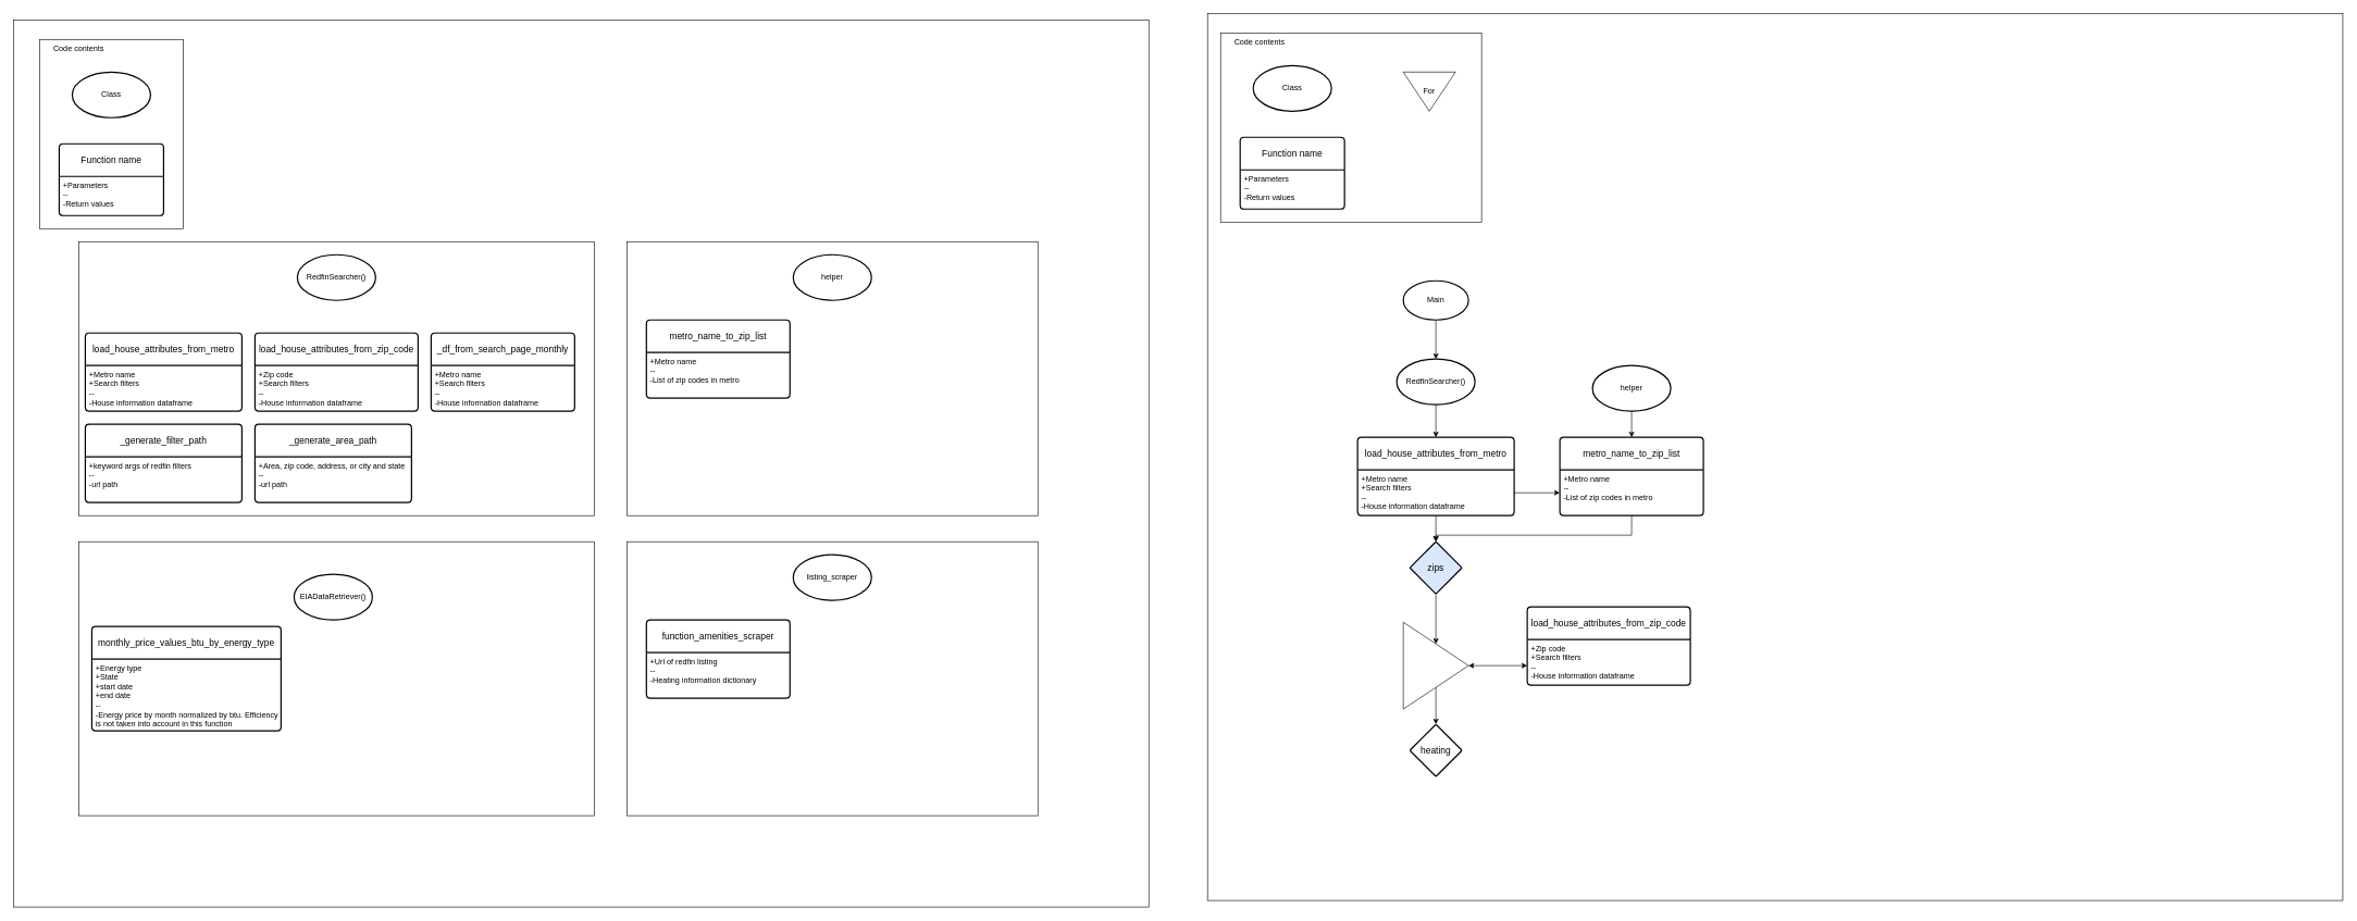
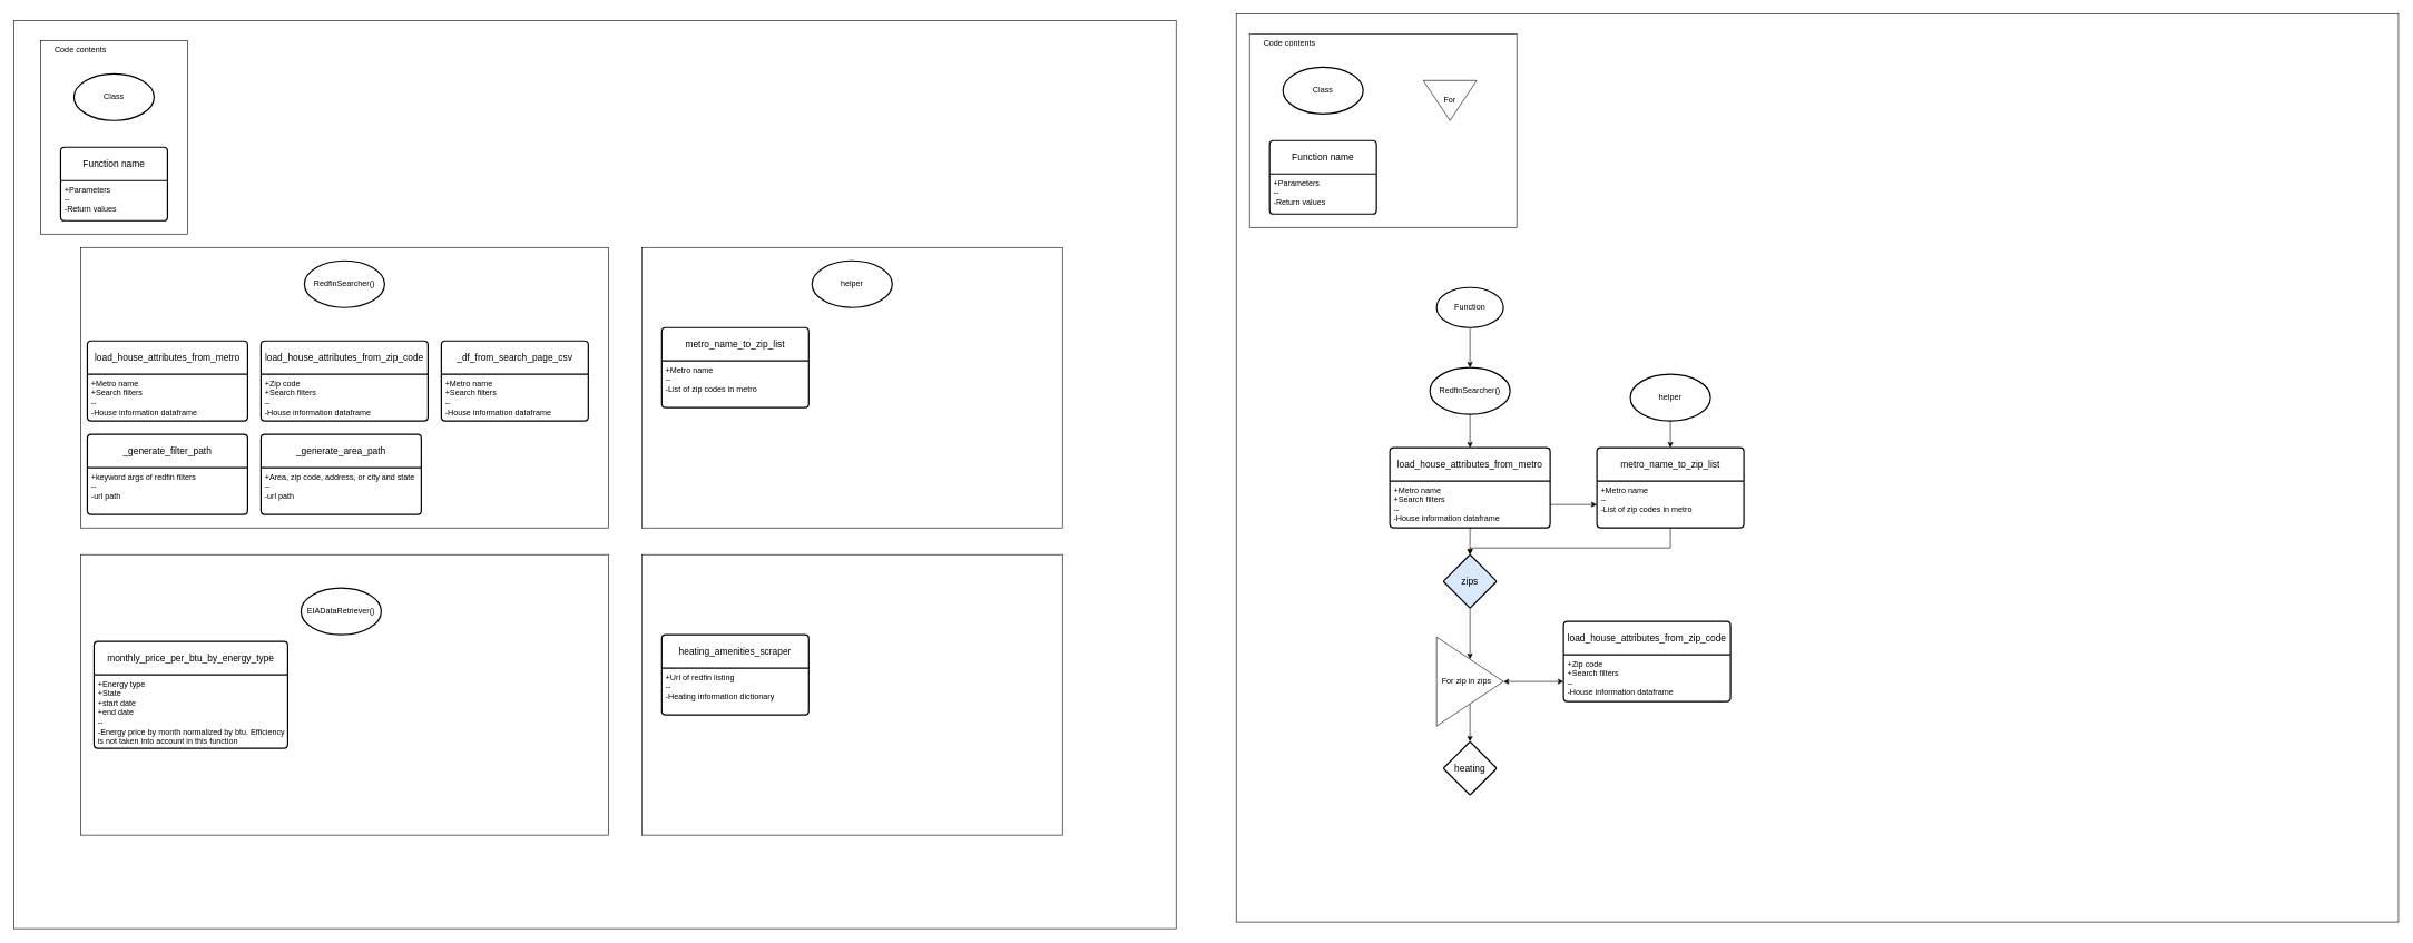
  <mxCell id="0" />
  <mxCell id="1" parent="0" />
  <mxCell id="2" value="" style="whiteSpace=wrap;html=1;glass=0;perimeterSpacing=1;fillColor=none;container=0;" vertex="1" parent="1"><mxGeometry x="1850" y="20" width="1740" height="1360" as="geometry" /></mxCell>
  <mxCell id="3" value="" style="whiteSpace=wrap;html=1;glass=0;perimeterSpacing=1;fillColor=none;container=0;" vertex="1" parent="1"><mxGeometry x="20" y="30" width="1740" height="1360" as="geometry" /></mxCell>
  <mxCell id="4" value="" style="whiteSpace=wrap;html=1;fillColor=none;" vertex="1" parent="1"><mxGeometry x="60" y="60" width="220" height="290" as="geometry" /></mxCell>
  <mxCell id="5" value="" style="whiteSpace=wrap;html=1;fillColor=none;" vertex="1" parent="1"><mxGeometry x="120" y="370" width="790" height="420" as="geometry" /></mxCell>
  <mxCell id="6" value="Code contents" style="text;strokeColor=none;align=center;fillColor=none;html=1;verticalAlign=middle;whiteSpace=wrap;rounded=0;" vertex="1" parent="1"><mxGeometry x="80" y="60" width="80" height="30" as="geometry" /></mxCell>
  <mxCell id="7" value="Function name" style="swimlane;childLayout=stackLayout;horizontal=1;startSize=50;horizontalStack=0;rounded=1;fontSize=14;fontStyle=0;strokeWidth=2;resizeParent=0;resizeLast=1;shadow=0;dashed=0;align=center;arcSize=4;whiteSpace=wrap;html=1;" vertex="1" parent="1"><mxGeometry x="90" y="220" width="160" height="110" as="geometry" /></mxCell>
  <mxCell id="8" value="+Parameters&lt;br&gt;--&lt;br&gt;-Return values" style="align=left;strokeColor=none;fillColor=none;spacingLeft=4;fontSize=12;verticalAlign=top;resizable=0;rotatable=0;part=1;html=1;" vertex="1" parent="7"><mxGeometry y="50" width="160" height="60" as="geometry" /></mxCell>
  <mxCell id="9" value="RedfinSearcher()" style="strokeWidth=2;html=1;shape=mxgraph.flowchart.start_1;whiteSpace=wrap;" vertex="1" parent="1"><mxGeometry x="455" y="390" width="120" height="70" as="geometry" /></mxCell>
  <mxCell id="10" value="load_house_attributes_from_metro" style="swimlane;childLayout=stackLayout;horizontal=1;startSize=50;horizontalStack=0;rounded=1;fontSize=14;fontStyle=0;strokeWidth=2;resizeParent=0;resizeLast=1;shadow=0;dashed=0;align=center;arcSize=4;whiteSpace=wrap;html=1;" vertex="1" parent="1"><mxGeometry x="130" y="510" width="240" height="120" as="geometry" /></mxCell>
  <mxCell id="11" value="+Metro name&lt;br&gt;+Search filters&lt;br&gt;--&lt;br&gt;-House information dataframe" style="align=left;strokeColor=none;fillColor=none;spacingLeft=4;fontSize=12;verticalAlign=top;resizable=0;rotatable=0;part=1;html=1;" vertex="1" parent="10"><mxGeometry y="50" width="240" height="70" as="geometry" /></mxCell>
  <mxCell id="12" value="Class" style="strokeWidth=2;html=1;shape=mxgraph.flowchart.start_1;whiteSpace=wrap;" vertex="1" parent="1"><mxGeometry x="110" width="120" height="70" as="geometry" y="110" /></mxCell>
  <mxCell id="13" value="load_house_attributes_from_zip_code" style="swimlane;childLayout=stackLayout;horizontal=1;startSize=50;horizontalStack=0;rounded=1;fontSize=14;fontStyle=0;strokeWidth=2;resizeParent=0;resizeLast=1;shadow=0;dashed=0;align=center;arcSize=4;whiteSpace=wrap;html=1;" vertex="1" parent="1"><mxGeometry x="390" y="510" width="250" height="120" as="geometry" /></mxCell>
  <mxCell id="14" value="+Zip code&lt;br&gt;+Search filters&lt;br&gt;--&lt;br&gt;-House information dataframe" style="align=left;strokeColor=none;fillColor=none;spacingLeft=4;fontSize=12;verticalAlign=top;resizable=0;rotatable=0;part=1;html=1;" vertex="1" parent="13"><mxGeometry y="50" width="250" height="70" as="geometry" /></mxCell>
- <mxCell id="15" value="_df_from_search_page_monthly" style="swimlane;childLayout=stackLayout;horizontal=1;startSize=50;horizontalStack=0;rounded=1;fontSize=14;fontStyle=0;strokeWidth=2;resizeParent=0;resizeLast=1;shadow=0;dashed=0;align=center;arcSize=4;whiteSpace=wrap;html=1;" vertex="1" parent="1"><mxGeometry x="660" y="510" width="220" height="120" as="geometry" /></mxCell>
+ <mxCell id="15" value="_df_from_search_page_csv" style="swimlane;childLayout=stackLayout;horizontal=1;startSize=50;horizontalStack=0;rounded=1;fontSize=14;fontStyle=0;strokeWidth=2;resizeParent=0;resizeLast=1;shadow=0;dashed=0;align=center;arcSize=4;whiteSpace=wrap;html=1;" vertex="1" parent="1"><mxGeometry x="660" y="510" width="220" height="120" as="geometry" /></mxCell>
  <mxCell id="16" value="+Metro name&lt;br&gt;+Search filters&lt;br&gt;--&lt;br&gt;-House information dataframe" style="align=left;strokeColor=none;fillColor=none;spacingLeft=4;fontSize=12;verticalAlign=top;resizable=0;rotatable=0;part=1;html=1;" vertex="1" parent="15"><mxGeometry y="50" width="220" height="70" as="geometry" /></mxCell>
  <mxCell id="17" value="_generate_area_path" style="swimlane;childLayout=stackLayout;horizontal=1;startSize=50;horizontalStack=0;rounded=1;fontSize=14;fontStyle=0;strokeWidth=2;resizeParent=0;resizeLast=1;shadow=0;dashed=0;align=center;arcSize=4;whiteSpace=wrap;html=1;" vertex="1" parent="1"><mxGeometry x="390" y="650" width="240" height="120" as="geometry" /></mxCell>
  <mxCell id="18" value="+Area, zip code, address, or city and state&lt;br&gt;--&lt;br&gt;-url path" style="align=left;strokeColor=none;fillColor=none;spacingLeft=4;fontSize=12;verticalAlign=top;resizable=0;rotatable=0;part=1;html=1;" vertex="1" parent="17"><mxGeometry y="50" width="240" height="70" as="geometry" /></mxCell>
  <mxCell id="19" value="_generate_filter_path" style="swimlane;childLayout=stackLayout;horizontal=1;startSize=50;horizontalStack=0;rounded=1;fontSize=14;fontStyle=0;strokeWidth=2;resizeParent=0;resizeLast=1;shadow=0;dashed=0;align=center;arcSize=4;whiteSpace=wrap;html=1;" vertex="1" parent="1"><mxGeometry x="130" y="650" width="240" height="120" as="geometry" /></mxCell>
  <mxCell id="20" value="+keyword args of redfin filters&lt;br&gt;--&lt;br&gt;-url path" style="align=left;strokeColor=none;fillColor=none;spacingLeft=4;fontSize=12;verticalAlign=top;resizable=0;rotatable=0;part=1;html=1;" vertex="1" parent="19"><mxGeometry y="50" width="240" height="70" as="geometry" /></mxCell>
  <mxCell id="21" value="" style="whiteSpace=wrap;html=1;fillColor=none;" vertex="1" parent="1"><mxGeometry x="960" y="370" width="630" height="420" as="geometry" /></mxCell>
  <mxCell id="22" value="helper" style="strokeWidth=2;html=1;shape=mxgraph.flowchart.start_1;whiteSpace=wrap;" vertex="1" parent="1"><mxGeometry x="1215" y="390" width="120" height="70" as="geometry" /></mxCell>
  <mxCell id="23" value="metro_name_to_zip_list" style="swimlane;childLayout=stackLayout;horizontal=1;startSize=50;horizontalStack=0;rounded=1;fontSize=14;fontStyle=0;strokeWidth=2;resizeParent=0;resizeLast=1;shadow=0;dashed=0;align=center;arcSize=4;whiteSpace=wrap;html=1;" vertex="1" parent="1"><mxGeometry x="990" y="490" width="220" height="120" as="geometry" /></mxCell>
  <mxCell id="24" value="+Metro name&lt;br&gt;--&lt;br&gt;-List of zip codes in metro" style="align=left;strokeColor=none;fillColor=none;spacingLeft=4;fontSize=12;verticalAlign=top;resizable=0;rotatable=0;part=1;html=1;" vertex="1" parent="23"><mxGeometry y="50" width="220" height="70" as="geometry" /></mxCell>
  <mxCell id="25" value="" style="whiteSpace=wrap;html=1;fillColor=none;" vertex="1" parent="1"><mxGeometry x="960" y="830" width="630" height="420" as="geometry" /></mxCell>
- <mxCell id="26" value="listing_scraper" style="strokeWidth=2;html=1;shape=mxgraph.flowchart.start_1;whiteSpace=wrap;" vertex="1" parent="1"><mxGeometry x="1215" y="850" width="120" height="70" as="geometry" /></mxCell>
- <mxCell id="27" value="function_amenities_scraper" style="swimlane;childLayout=stackLayout;horizontal=1;startSize=50;horizontalStack=0;rounded=1;fontSize=14;fontStyle=0;strokeWidth=2;resizeParent=0;resizeLast=1;shadow=0;dashed=0;align=center;arcSize=4;whiteSpace=wrap;html=1;" vertex="1" parent="1"><mxGeometry x="990" y="950" width="220" height="120" as="geometry" /></mxCell>
+ <mxCell id="27" value="heating_amenities_scraper" style="swimlane;childLayout=stackLayout;horizontal=1;startSize=50;horizontalStack=0;rounded=1;fontSize=14;fontStyle=0;strokeWidth=2;resizeParent=0;resizeLast=1;shadow=0;dashed=0;align=center;arcSize=4;whiteSpace=wrap;html=1;" vertex="1" parent="1"><mxGeometry x="990" y="950" width="220" height="120" as="geometry" /></mxCell>
  <mxCell id="28" value="+Url of redfin listing&lt;br&gt;--&lt;br&gt;-Heating information dictionary" style="align=left;strokeColor=none;fillColor=none;spacingLeft=4;fontSize=12;verticalAlign=top;resizable=0;rotatable=0;part=1;html=1;" vertex="1" parent="27"><mxGeometry y="50" width="220" height="70" as="geometry" /></mxCell>
  <mxCell id="29" value="" style="whiteSpace=wrap;html=1;fillColor=none;" vertex="1" parent="1"><mxGeometry x="120" y="830" width="790" height="420" as="geometry" /></mxCell>
  <mxCell id="30" value="EIADataRetriever()" style="strokeWidth=2;html=1;shape=mxgraph.flowchart.start_1;whiteSpace=wrap;" vertex="1" parent="1"><mxGeometry x="450" y="880" width="120" height="70" as="geometry" /></mxCell>
- <mxCell id="31" value="monthly_price_values_btu_by_energy_type" style="swimlane;childLayout=stackLayout;horizontal=1;startSize=50;horizontalStack=0;rounded=1;fontSize=14;fontStyle=0;strokeWidth=2;resizeParent=0;resizeLast=1;shadow=0;dashed=0;align=center;arcSize=4;whiteSpace=wrap;html=1;" vertex="1" parent="1"><mxGeometry x="140" y="960" width="290" height="160" as="geometry" /></mxCell>
+ <mxCell id="31" value="monthly_price_per_btu_by_energy_type" style="swimlane;childLayout=stackLayout;horizontal=1;startSize=50;horizontalStack=0;rounded=1;fontSize=14;fontStyle=0;strokeWidth=2;resizeParent=0;resizeLast=1;shadow=0;dashed=0;align=center;arcSize=4;whiteSpace=wrap;html=1;" vertex="1" parent="1"><mxGeometry x="140" y="960" width="290" height="160" as="geometry" /></mxCell>
  <mxCell id="32" value="+Energy type&lt;br&gt;+State&lt;br&gt;+start date&lt;br&gt;+end date&lt;br&gt;--&lt;br&gt;-Energy price by month normalized by btu. Efficiency&lt;br&gt;is not taken into account in this function" style="align=left;strokeColor=none;fillColor=none;spacingLeft=4;fontSize=12;verticalAlign=top;resizable=0;rotatable=0;part=1;html=1;" vertex="1" parent="31"><mxGeometry y="50" width="290" height="110" as="geometry" /></mxCell>
  <mxCell id="33" value="" style="whiteSpace=wrap;html=1;fillColor=none;" vertex="1" parent="1"><mxGeometry x="1870" y="50" width="400" height="290" as="geometry" /></mxCell>
  <mxCell id="34" value="Code contents" style="text;strokeColor=none;align=center;fillColor=none;html=1;verticalAlign=middle;whiteSpace=wrap;rounded=0;" vertex="1" parent="1"><mxGeometry x="1890" y="50" width="80" height="30" as="geometry" /></mxCell>
  <mxCell id="35" value="Function name" style="swimlane;childLayout=stackLayout;horizontal=1;startSize=50;horizontalStack=0;rounded=1;fontSize=14;fontStyle=0;strokeWidth=2;resizeParent=0;resizeLast=1;shadow=0;dashed=0;align=center;arcSize=4;whiteSpace=wrap;html=1;" vertex="1" parent="1"><mxGeometry x="1900" y="210" width="160" height="110" as="geometry" /></mxCell>
  <mxCell id="36" value="+Parameters&lt;br&gt;--&lt;br&gt;-Return values" style="align=left;strokeColor=none;fillColor=none;spacingLeft=4;fontSize=12;verticalAlign=top;resizable=0;rotatable=0;part=1;html=1;" vertex="1" parent="35"><mxGeometry y="50" width="160" height="60" as="geometry" /></mxCell>
  <mxCell id="37" value="Class" style="strokeWidth=2;html=1;shape=mxgraph.flowchart.start_1;whiteSpace=wrap;" vertex="1" parent="1"><mxGeometry x="1920" y="100" width="120" height="70" as="geometry" /></mxCell>
- <mxCell id="38" value="For" style="triangle;whiteSpace=wrap;html=1;direction=south;" vertex="1" parent="1"><mxGeometry x="2150" y="110" width="80" height="60" as="geometry" /></mxCell>
+ <mxCell id="38" value="For" style="triangle;whiteSpace=wrap;html=1;direction=south;" vertex="1" parent="1"><mxGeometry x="2130" y="120" width="80" height="60" as="geometry" /></mxCell>
  <mxCell id="39" style="edgeStyle=orthogonalEdgeStyle;rounded=0;orthogonalLoop=1;jettySize=auto;html=1;" edge="1" parent="1" source="40" target="42"><mxGeometry relative="1" as="geometry" /></mxCell>
- <mxCell id="40" value="Main" style="strokeWidth=2;html=1;shape=mxgraph.flowchart.start_1;whiteSpace=wrap;" vertex="1" parent="1"><mxGeometry x="2150" y="430" width="100" height="60" as="geometry" /></mxCell>
+ <mxCell id="40" value="Function" style="strokeWidth=2;html=1;shape=mxgraph.flowchart.start_1;whiteSpace=wrap;" vertex="1" parent="1"><mxGeometry x="2150" y="430" width="100" height="60" as="geometry" /></mxCell>
  <mxCell id="41" style="edgeStyle=orthogonalEdgeStyle;rounded=0;orthogonalLoop=1;jettySize=auto;html=1;" edge="1" parent="1" source="42" target="43"><mxGeometry relative="1" as="geometry" /></mxCell>
  <mxCell id="42" value="RedfinSearcher()" style="strokeWidth=2;html=1;shape=mxgraph.flowchart.start_1;whiteSpace=wrap;" vertex="1" parent="1"><mxGeometry x="2140" y="550" width="120" height="70" as="geometry" /></mxCell>
  <mxCell id="43" value="load_house_attributes_from_metro" style="swimlane;childLayout=stackLayout;horizontal=1;startSize=50;horizontalStack=0;rounded=1;fontSize=14;fontStyle=0;strokeWidth=2;resizeParent=0;resizeLast=1;shadow=0;dashed=0;align=center;arcSize=4;whiteSpace=wrap;html=1;" vertex="1" parent="1"><mxGeometry x="2080" y="670" width="240" height="120" as="geometry" /></mxCell>
  <mxCell id="44" value="+Metro name&lt;br&gt;+Search filters&lt;br&gt;--&lt;br&gt;-House information dataframe" style="align=left;strokeColor=none;fillColor=none;spacingLeft=4;fontSize=12;verticalAlign=top;resizable=0;rotatable=0;part=1;html=1;" vertex="1" parent="43"><mxGeometry y="50" width="240" height="70" as="geometry" /></mxCell>
  <mxCell id="45" value="" style="edgeStyle=orthogonalEdgeStyle;rounded=0;orthogonalLoop=1;jettySize=auto;html=1;" edge="1" parent="1" source="46" target="52"><mxGeometry relative="1" as="geometry"><Array as="points"><mxPoint x="2500" y="820" /><mxPoint x="2200" y="820" /></Array></mxGeometry></mxCell>
  <mxCell id="46" value="metro_name_to_zip_list" style="swimlane;childLayout=stackLayout;horizontal=1;startSize=50;horizontalStack=0;rounded=1;fontSize=14;fontStyle=0;strokeWidth=2;resizeParent=0;resizeLast=1;shadow=0;dashed=0;align=center;arcSize=4;whiteSpace=wrap;html=1;" vertex="1" parent="1"><mxGeometry x="2390" y="670" width="220" height="120" as="geometry" /></mxCell>
  <mxCell id="47" value="+Metro name&lt;br&gt;--&lt;br&gt;-List of zip codes in metro" style="align=left;strokeColor=none;fillColor=none;spacingLeft=4;fontSize=12;verticalAlign=top;resizable=0;rotatable=0;part=1;html=1;" vertex="1" parent="46"><mxGeometry y="50" width="220" height="70" as="geometry" /></mxCell>
  <mxCell id="48" style="edgeStyle=orthogonalEdgeStyle;rounded=0;orthogonalLoop=1;jettySize=auto;html=1;" edge="1" parent="1" source="44" target="47"><mxGeometry relative="1" as="geometry" /></mxCell>
  <mxCell id="49" style="edgeStyle=orthogonalEdgeStyle;rounded=0;orthogonalLoop=1;jettySize=auto;html=1;entryX=0.5;entryY=0;entryDx=0;entryDy=0;" edge="1" parent="1" source="50" target="46"><mxGeometry relative="1" as="geometry" /></mxCell>
  <mxCell id="50" value="helper" style="strokeWidth=2;html=1;shape=mxgraph.flowchart.start_1;whiteSpace=wrap;" vertex="1" parent="1"><mxGeometry x="2440" y="560" width="120" height="70" as="geometry" /></mxCell>
  <mxCell id="51" style="edgeStyle=orthogonalEdgeStyle;rounded=0;orthogonalLoop=1;jettySize=auto;html=1;entryX=0.5;entryY=0;entryDx=0;entryDy=0;" edge="1" parent="1" source="52" target="56"><mxGeometry relative="1" as="geometry" /></mxCell>
  <mxCell id="52" value="zips" style="rhombus;whiteSpace=wrap;html=1;fontSize=14;fontStyle=0;startSize=50;rounded=1;strokeWidth=2;shadow=0;dashed=0;arcSize=4;fillColor=#dae8fc;" vertex="1" parent="1"><mxGeometry x="2160" y="830" width="80" height="80" as="geometry" /></mxCell>
  <mxCell id="53" style="edgeStyle=orthogonalEdgeStyle;rounded=0;orthogonalLoop=1;jettySize=auto;html=1;entryX=0.5;entryY=0;entryDx=0;entryDy=0;" edge="1" parent="1" source="44" target="52"><mxGeometry relative="1" as="geometry" /></mxCell>
  <mxCell id="54" style="edgeStyle=orthogonalEdgeStyle;rounded=0;orthogonalLoop=1;jettySize=auto;html=1;entryX=0;entryY=0.75;entryDx=0;entryDy=0;strokeColor=default;startArrow=classic;startFill=1;" edge="1" parent="1" source="56" target="57"><mxGeometry relative="1" as="geometry" /></mxCell>
  <mxCell id="55" style="edgeStyle=orthogonalEdgeStyle;rounded=0;orthogonalLoop=1;jettySize=auto;html=1;" edge="1" parent="1" source="56" target="60"><mxGeometry relative="1" as="geometry" /></mxCell>
  <mxCell id="56" value="" style="triangle;whiteSpace=wrap;html=1;direction=south;rotation=-90;" vertex="1" parent="1"><mxGeometry x="2133.34" y="970" width="133.33" height="100" as="geometry" /></mxCell>
  <mxCell id="57" value="load_house_attributes_from_zip_code" style="swimlane;childLayout=stackLayout;horizontal=1;startSize=50;horizontalStack=0;rounded=1;fontSize=14;fontStyle=0;strokeWidth=2;resizeParent=0;resizeLast=1;shadow=0;dashed=0;align=center;arcSize=4;whiteSpace=wrap;html=1;" vertex="1" parent="1"><mxGeometry x="2340" y="930" width="250" height="120" as="geometry" /></mxCell>
  <mxCell id="58" value="+Zip code&lt;br&gt;+Search filters&lt;br&gt;--&lt;br&gt;-House information dataframe" style="align=left;strokeColor=none;fillColor=none;spacingLeft=4;fontSize=12;verticalAlign=top;resizable=0;rotatable=0;part=1;html=1;" vertex="1" parent="57"><mxGeometry y="50" width="250" height="70" as="geometry" /></mxCell>
+ <mxCell id="59" value="For zip in zips" style="text;strokeColor=none;align=center;fillColor=none;html=1;verticalAlign=middle;whiteSpace=wrap;rounded=0;" vertex="1" parent="1"><mxGeometry x="2150" y="1005" width="90" height="30" as="geometry" /></mxCell>
  <mxCell id="60" value="heating" style="rhombus;whiteSpace=wrap;html=1;fontSize=14;fontStyle=0;startSize=50;rounded=1;strokeWidth=2;shadow=0;dashed=0;arcSize=4;" vertex="1" parent="1"><mxGeometry x="2160" y="1110" width="80" height="80" as="geometry" /></mxCell>
